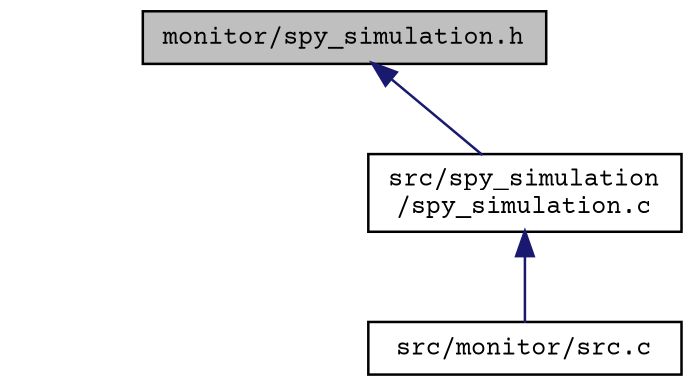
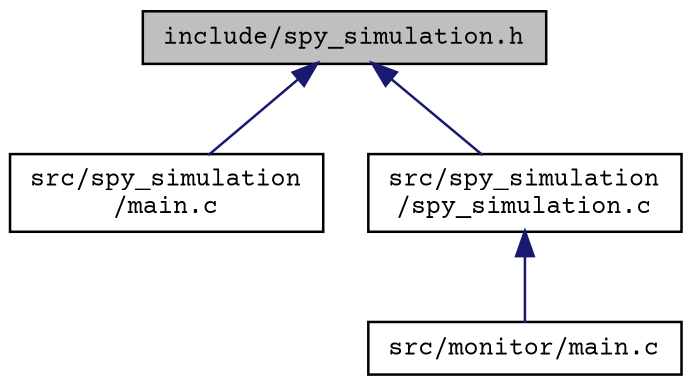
  digraph {
    fontname="Courier Prime"
    node [color=black fillcolor=white fontname="Courier Prime" fontsize=10 shape=record style=filled]
    edge [color=midnightblue dir=back fontname="Courier Prime" fontsize=10 labelfontname=Helvetica labelfontsize=10 style=solid]
-   n1 [fillcolor=grey75 fontcolor=black height=0.2 label="monitor/spy_simulation.h" width=0.4]
+   n1 [fillcolor=grey75 fontcolor=black height=0.2 label="include/spy_simulation.h" width=0.4]
+   n2 [height=0.2 label="src/spy_simulation\l/main.c" width=0.4]
    n3 [height=0.2 label="src/spy_simulation\l/spy_simulation.c" width=0.4]
-   n4 [height=0.2 label="src/monitor/src.c" width=0.4]
+   n4 [height=0.2 label="src/monitor/main.c" width=0.4]
+   n1 -> n2
    n1 -> n3
    n3 -> n4
  }
